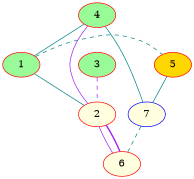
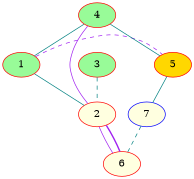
  graph {
    node [color=red fillcolor=palegreen style=filled]
    edge [color=teal style=solid]
    4
    3
    1
    5 [fillcolor=gold]
    6 [fillcolor=lightyellow]
    2 [fillcolor=lightyellow]
    7 [color=blue fillcolor=lightyellow]
    subgraph sub_1 {
      rank=min
      4
    }
    subgraph sub_2 {
      rank=same
      3
      1
      5
    }
    subgraph sub_3 {
      rank=sink
      6
    }
    4 -- 1
    4 -- 2 [color=purple]
-   3 -- 2 [color=purple style=dashed weight=2]
-   1 -- 5 [style=dashed]
-   7 -- 4
+   3 -- 2 [style=dashed weight=2]
+   1 -- 5 [color=purple style=dashed]
+   5 -- 4
    5 -- 7 [weight=2]
    2 -- 1
    2 -- 6 [color=purple]
    2 -- 6 [color=purple style=bold]
    7 -- 6 [style=dashed weight=2]
  }
